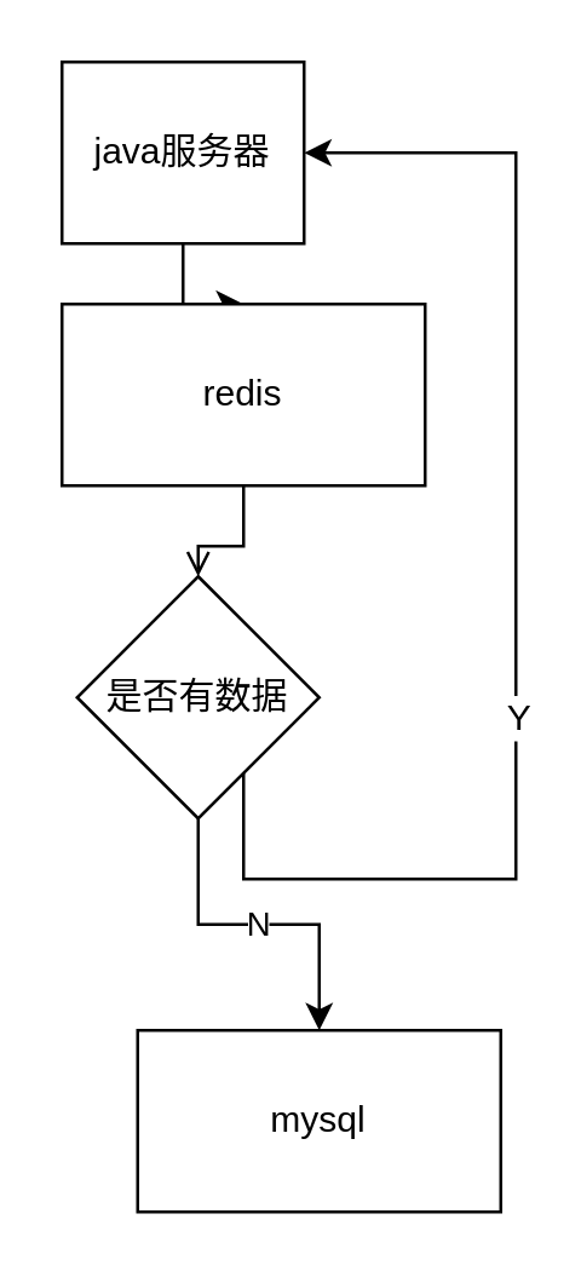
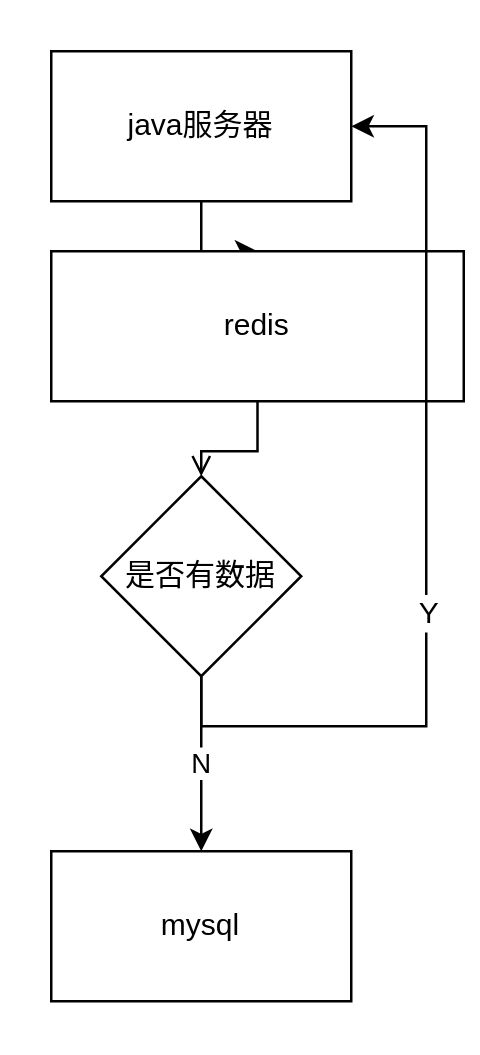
  <mxCell id="0" />
  <mxCell id="1" parent="0" />
  <mxCell id="2" style="edgeStyle=orthogonalEdgeStyle;rounded=0;orthogonalLoop=1;jettySize=auto;html=1;" edge="1" parent="1" source="3" target="6"><mxGeometry relative="1" as="geometry" /></mxCell>
- <mxCell id="3" value="java服务器" style="rounded=0;whiteSpace=wrap;html=1;" vertex="1" parent="1"><mxGeometry x="20" y="20" width="80" height="60" as="geometry" /></mxCell>
- <mxCell id="4" value="mysql" style="rounded=0;whiteSpace=wrap;html=1;" vertex="1" parent="1"><mxGeometry x="45" y="340" width="120" height="60" as="geometry" /></mxCell>
+ <mxCell id="3" value="java服务器" style="rounded=0;whiteSpace=wrap;html=1;" vertex="1" parent="1"><mxGeometry x="20" y="20" width="120" height="60" as="geometry" /></mxCell>
+ <mxCell id="4" value="mysql" style="rounded=0;whiteSpace=wrap;html=1;" vertex="1" parent="1"><mxGeometry x="20" y="340" width="120" height="60" as="geometry" /></mxCell>
  <mxCell id="5" style="edgeStyle=orthogonalEdgeStyle;rounded=0;orthogonalLoop=1;jettySize=auto;html=1;entryX=0.5;entryY=0;entryDx=0;entryDy=0;endArrow=open;" edge="1" parent="1" source="6" target="10"><mxGeometry relative="1" as="geometry" /></mxCell>
- <mxCell id="6" value="redis" style="rounded=0;whiteSpace=wrap;html=1;" vertex="1" parent="1"><mxGeometry x="20" y="100" width="120" height="60" as="geometry" /></mxCell>
+ <mxCell id="6" value="redis" style="rounded=0;whiteSpace=wrap;html=1;" vertex="1" parent="1"><mxGeometry x="20" y="100" width="165" height="60" as="geometry" /></mxCell>
  <mxCell id="7" style="edgeStyle=orthogonalEdgeStyle;rounded=0;orthogonalLoop=1;jettySize=auto;html=1;entryX=1;entryY=0.5;entryDx=0;entryDy=0;" edge="1" parent="1" source="10" target="3"><mxGeometry relative="1" as="geometry"><Array as="points"><mxPoint x="80" y="290" /><mxPoint x="170" y="290" /><mxPoint x="170" y="50" /></Array></mxGeometry></mxCell>
  <mxCell id="8" value="Y" style="text;html=1;align=center;verticalAlign=middle;resizable=0;points=[];labelBackgroundColor=#ffffff;" vertex="1" connectable="0" parent="7"><mxGeometry x="-0.178" relative="1" as="geometry"><mxPoint as="offset" /></mxGeometry></mxCell>
  <mxCell id="9" value="N" style="edgeStyle=orthogonalEdgeStyle;rounded=0;orthogonalLoop=1;jettySize=auto;html=1;" edge="1" parent="1" source="10" target="4"><mxGeometry relative="1" as="geometry" /></mxCell>
- <mxCell id="10" value="是否有数据" style="rhombus;whiteSpace=wrap;html=1;" vertex="1" parent="1"><mxGeometry x="25" y="190" width="80" height="80" as="geometry" /></mxCell>
+ <mxCell id="10" value="是否有数据" style="rhombus;whiteSpace=wrap;html=1;" vertex="1" parent="1"><mxGeometry x="40" y="190" width="80" height="80" as="geometry" /></mxCell>
